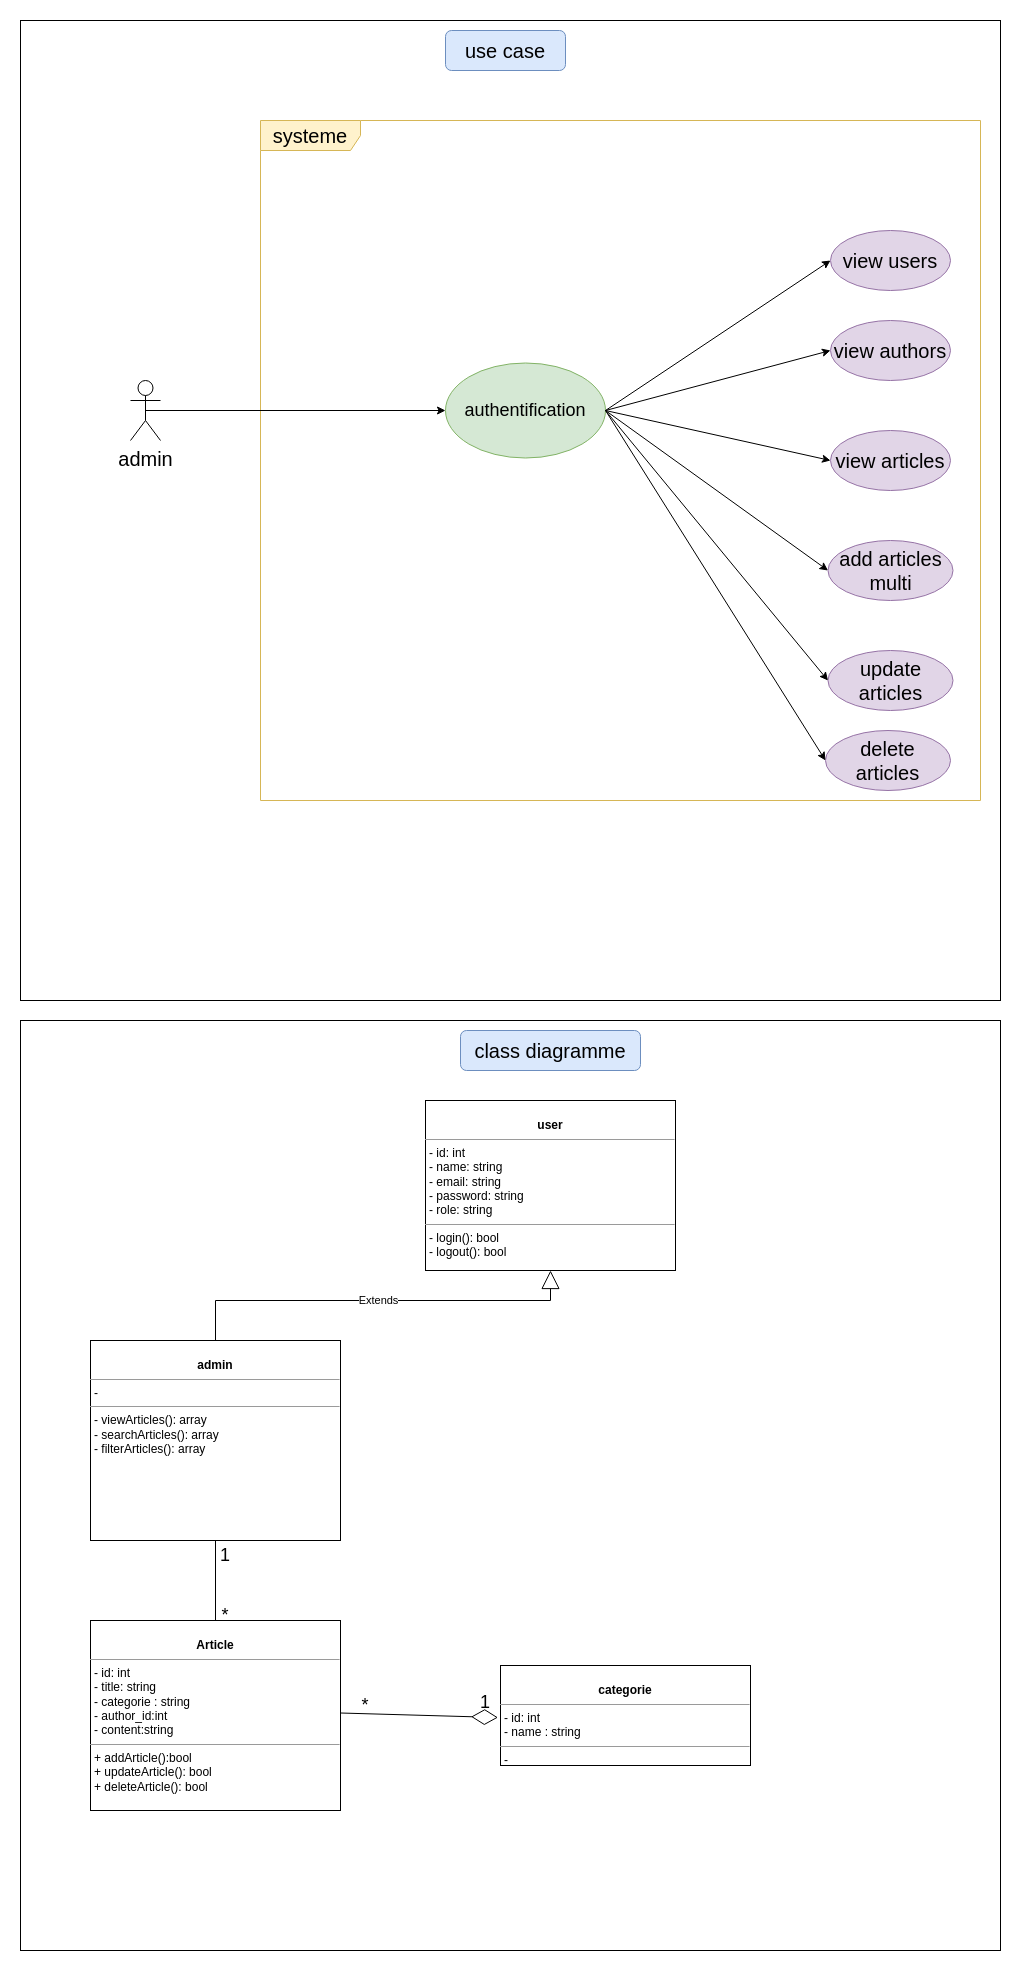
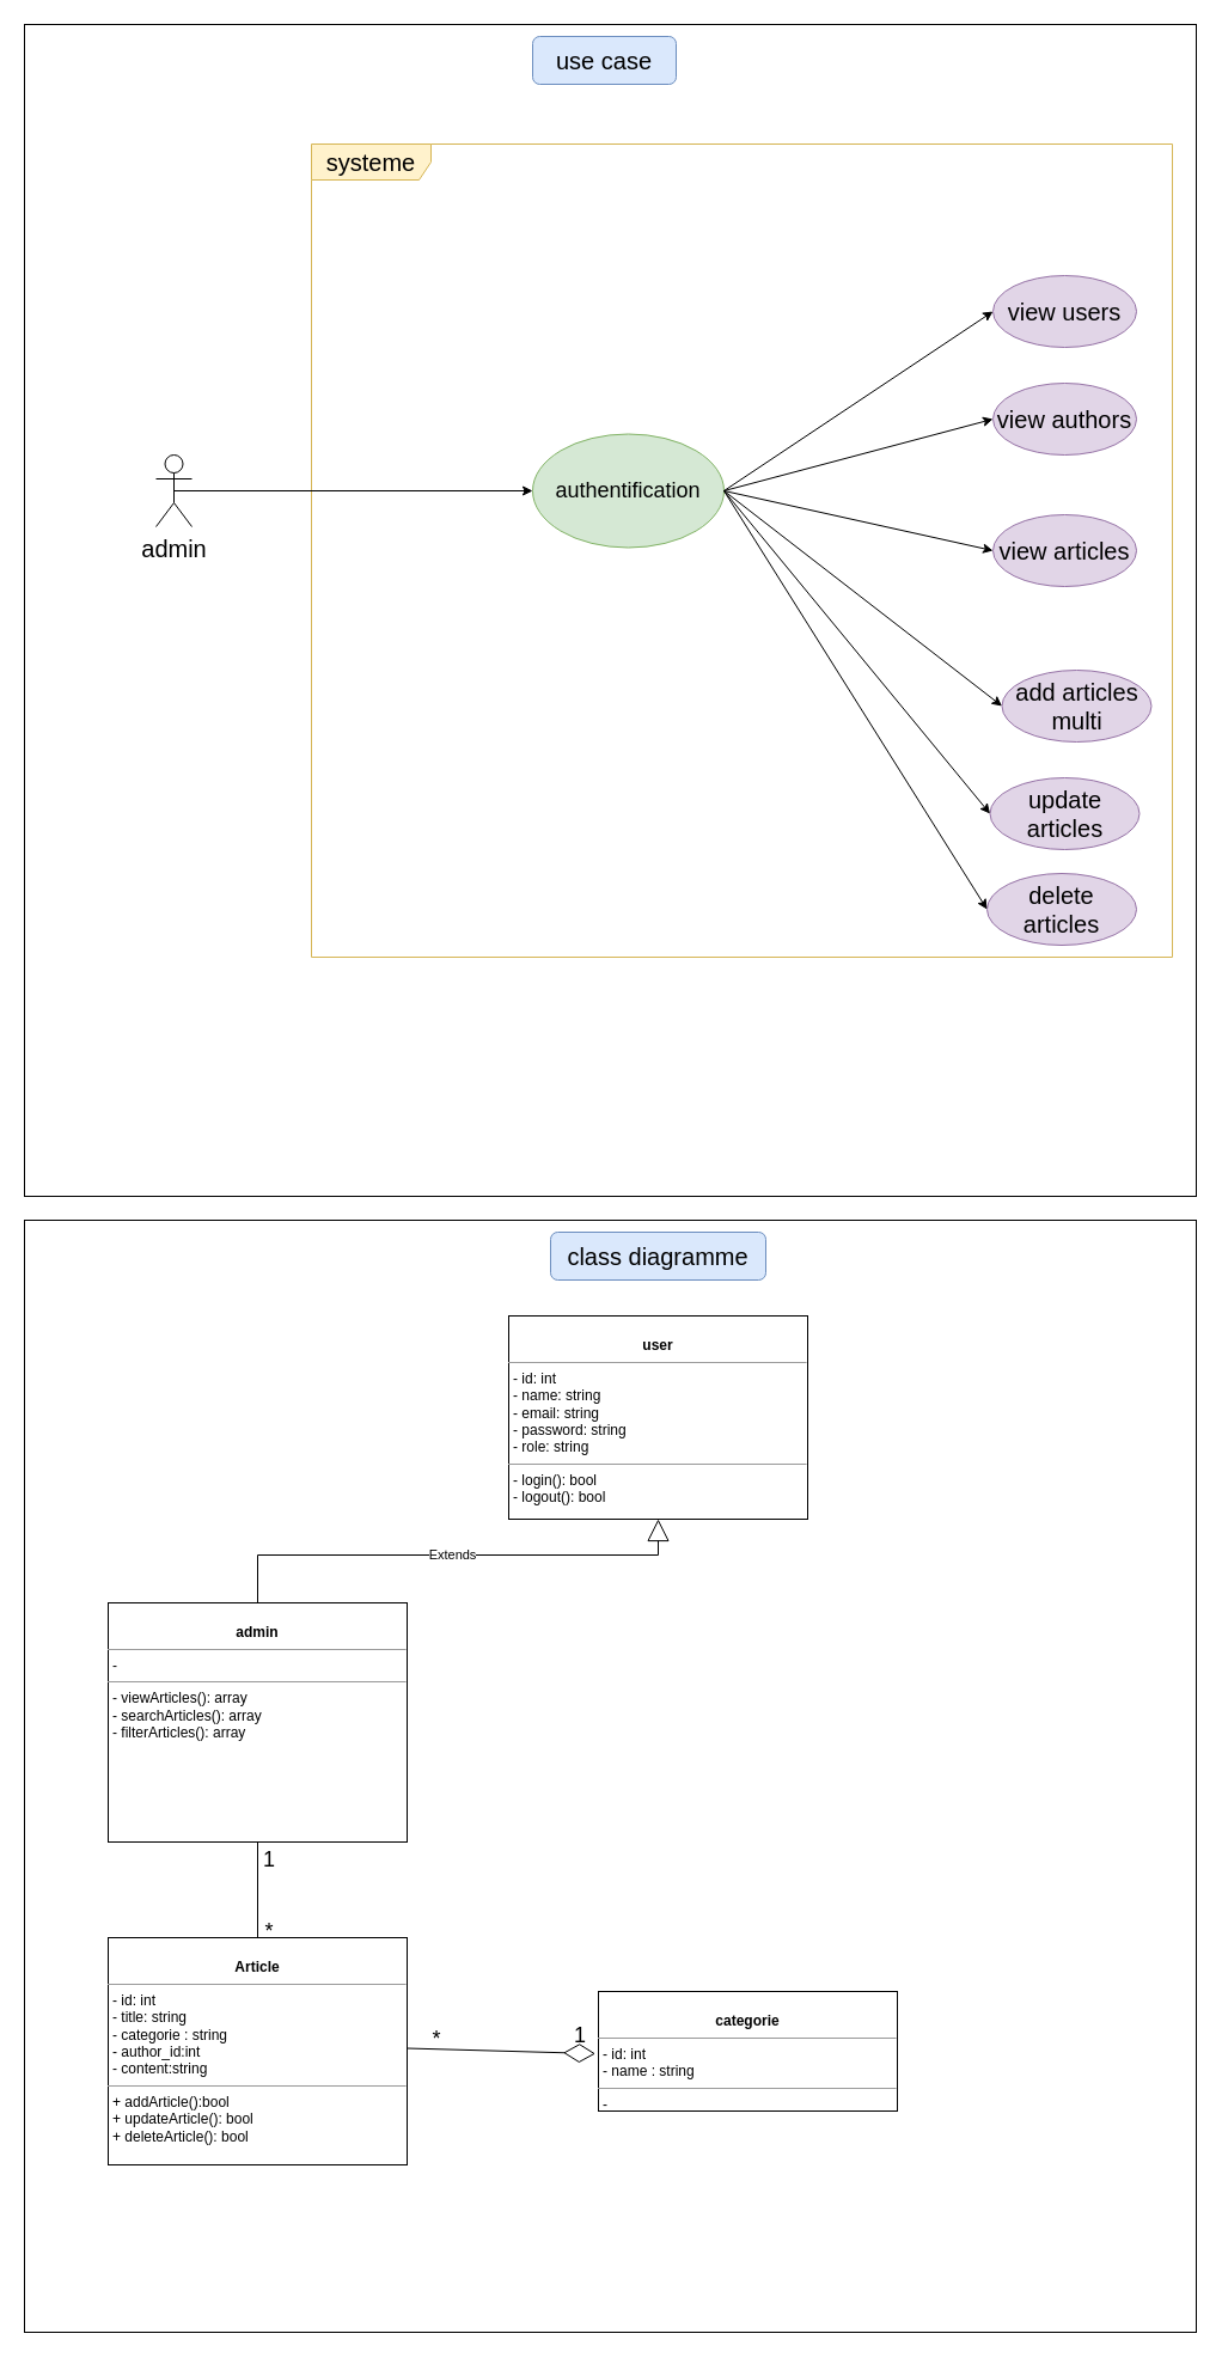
  <mxCell id="0" />
  <mxCell id="1" parent="0" />
  <mxCell id="2" value="" style="whiteSpace=wrap;html=1;aspect=fixed;" parent="1" vertex="1"><mxGeometry x="20" y="20" width="980" height="980" as="geometry" /></mxCell>
  <mxCell id="3" value="&lt;span style=&quot;font-size: 20px;&quot;&gt;use case&lt;/span&gt;" style="rounded=1;whiteSpace=wrap;html=1;fillColor=#dae8fc;strokeColor=#6c8ebf;" parent="1" vertex="1"><mxGeometry x="445" y="30" width="120" height="40" as="geometry" /></mxCell>
  <mxCell id="4" value="admin" style="shape=umlActor;verticalLabelPosition=bottom;verticalAlign=top;html=1;outlineConnect=0;fontSize=20;" parent="1" vertex="1"><mxGeometry x="130" y="380" width="30" height="60" as="geometry" /></mxCell>
  <mxCell id="5" value="systeme" style="shape=umlFrame;whiteSpace=wrap;html=1;fontSize=20;width=100;height=30;fillColor=#fff2cc;strokeColor=#d6b656;" parent="1" vertex="1"><mxGeometry x="260" y="120" width="720" height="680" as="geometry" /></mxCell>
  <mxCell id="6" value="view users" style="ellipse;whiteSpace=wrap;html=1;fontSize=20;fillColor=#e1d5e7;strokeColor=#9673a6;" parent="1" vertex="1"><mxGeometry x="830" y="230" width="120" height="60" as="geometry" /></mxCell>
  <mxCell id="7" value="view authors" style="ellipse;whiteSpace=wrap;html=1;fontSize=20;fillColor=#e1d5e7;strokeColor=#9673a6;" parent="1" vertex="1"><mxGeometry x="830" y="320" width="120" height="60" as="geometry" /></mxCell>
  <mxCell id="8" value="view articles" style="ellipse;whiteSpace=wrap;html=1;fontSize=20;fillColor=#e1d5e7;strokeColor=#9673a6;" parent="1" vertex="1"><mxGeometry x="830" y="430" width="120" height="60" as="geometry" /></mxCell>
- <mxCell id="9" value="add articles multi" style="ellipse;whiteSpace=wrap;html=1;fontSize=20;fillColor=#e1d5e7;strokeColor=#9673a6;" parent="1" vertex="1"><mxGeometry x="827.5" y="540" width="125" height="60" as="geometry" /></mxCell>
+ <mxCell id="9" value="add articles multi" style="ellipse;whiteSpace=wrap;html=1;fontSize=20;fillColor=#e1d5e7;strokeColor=#9673a6;" parent="1" vertex="1"><mxGeometry x="837.5" y="560" width="125" height="60" as="geometry" /></mxCell>
  <mxCell id="10" value="update articles" style="ellipse;whiteSpace=wrap;html=1;fontSize=20;fillColor=#e1d5e7;strokeColor=#9673a6;" parent="1" vertex="1"><mxGeometry x="827.5" y="650" width="125" height="60" as="geometry" /></mxCell>
  <mxCell id="11" value="delete articles" style="ellipse;whiteSpace=wrap;html=1;fontSize=20;fillColor=#e1d5e7;strokeColor=#9673a6;" parent="1" vertex="1"><mxGeometry x="825" y="730" width="125" height="60" as="geometry" /></mxCell>
  <mxCell id="12" value="authentification" style="ellipse;whiteSpace=wrap;html=1;fontSize=18;fillColor=#d5e8d4;strokeColor=#82b366;" parent="1" vertex="1"><mxGeometry x="445" y="362.5" width="160" height="95" as="geometry" /></mxCell>
  <mxCell id="13" value="" style="endArrow=classic;html=1;rounded=0;fontSize=18;exitX=1;exitY=0.5;exitDx=0;exitDy=0;entryX=0;entryY=0.5;entryDx=0;entryDy=0;" parent="1" source="12" target="6" edge="1"><mxGeometry width="50" height="50" relative="1" as="geometry"><mxPoint x="155" y="420" as="sourcePoint" /><mxPoint x="483" y="190" as="targetPoint" /></mxGeometry></mxCell>
  <mxCell id="14" value="" style="endArrow=classic;html=1;rounded=0;fontSize=18;exitX=1;exitY=0.5;exitDx=0;exitDy=0;entryX=0;entryY=0.5;entryDx=0;entryDy=0;" parent="1" source="12" target="7" edge="1"><mxGeometry width="50" height="50" relative="1" as="geometry"><mxPoint x="155" y="420" as="sourcePoint" /><mxPoint x="483" y="270" as="targetPoint" /></mxGeometry></mxCell>
  <mxCell id="15" value="" style="endArrow=classic;html=1;rounded=0;fontSize=18;exitX=0.5;exitY=0.5;exitDx=0;exitDy=0;exitPerimeter=0;entryX=0;entryY=0.5;entryDx=0;entryDy=0;" parent="1" source="4" target="12" edge="1"><mxGeometry width="50" height="50" relative="1" as="geometry"><mxPoint x="155" y="420" as="sourcePoint" /><mxPoint x="483" y="370" as="targetPoint" /></mxGeometry></mxCell>
  <mxCell id="16" value="" style="endArrow=classic;html=1;rounded=0;fontSize=18;exitX=1;exitY=0.5;exitDx=0;exitDy=0;entryX=0;entryY=0.5;entryDx=0;entryDy=0;" parent="1" source="12" target="9" edge="1"><mxGeometry width="50" height="50" relative="1" as="geometry"><mxPoint x="155" y="420" as="sourcePoint" /><mxPoint x="483" y="460" as="targetPoint" /></mxGeometry></mxCell>
  <mxCell id="17" value="" style="endArrow=classic;html=1;rounded=0;fontSize=18;entryX=0;entryY=0.5;entryDx=0;entryDy=0;exitX=1;exitY=0.5;exitDx=0;exitDy=0;" parent="1" source="12" target="10" edge="1"><mxGeometry width="50" height="50" relative="1" as="geometry"><mxPoint x="610" y="410" as="sourcePoint" /><mxPoint x="480" y="552" as="targetPoint" /></mxGeometry></mxCell>
  <mxCell id="18" value="" style="endArrow=classic;html=1;rounded=0;fontSize=18;exitX=1;exitY=0.5;exitDx=0;exitDy=0;entryX=0;entryY=0.5;entryDx=0;entryDy=0;" parent="1" source="12" target="11" edge="1"><mxGeometry width="50" height="50" relative="1" as="geometry"><mxPoint x="155" y="420" as="sourcePoint" /><mxPoint x="480" y="640" as="targetPoint" /></mxGeometry></mxCell>
  <mxCell id="19" value="" style="endArrow=classic;html=1;rounded=0;fontSize=18;exitX=1;exitY=0.5;exitDx=0;exitDy=0;entryX=0;entryY=0.5;entryDx=0;entryDy=0;" parent="1" source="12" target="8" edge="1"><mxGeometry width="50" height="50" relative="1" as="geometry"><mxPoint x="660" y="409.33" as="sourcePoint" /><mxPoint x="960" y="409.33" as="targetPoint" /></mxGeometry></mxCell>
  <mxCell id="20" value="" style="rounded=0;whiteSpace=wrap;html=1;fontSize=18;" parent="1" vertex="1"><mxGeometry x="20" y="1020" width="980" height="930" as="geometry" /></mxCell>
  <mxCell id="21" value="&lt;span style=&quot;font-size: 20px;&quot;&gt;class diagramme&lt;/span&gt;" style="rounded=1;whiteSpace=wrap;html=1;fillColor=#dae8fc;strokeColor=#6c8ebf;" parent="1" vertex="1"><mxGeometry x="460" y="1030" width="180" height="40" as="geometry" /></mxCell>
  <mxCell id="22" value="&lt;p style=&quot;margin:0px;margin-top:4px;text-align:center;&quot;&gt;&lt;br&gt;&lt;b&gt;user&lt;/b&gt;&lt;/p&gt;&lt;hr size=&quot;1&quot;&gt;&lt;p style=&quot;margin:0px;margin-left:4px;&quot;&gt;- id: int&lt;br&gt;- name: string&lt;/p&gt;&lt;p style=&quot;margin:0px;margin-left:4px;&quot;&gt;- email: string&lt;/p&gt;&lt;p style=&quot;margin:0px;margin-left:4px;&quot;&gt;- password: string&lt;/p&gt;&lt;p style=&quot;margin:0px;margin-left:4px;&quot;&gt;- role: string&lt;/p&gt;&lt;hr size=&quot;1&quot;&gt;&lt;p style=&quot;margin:0px;margin-left:4px;&quot;&gt;- login(): bool&lt;br&gt;&lt;/p&gt;&lt;p style=&quot;margin:0px;margin-left:4px;&quot;&gt;- logout(): bool&lt;/p&gt;" style="verticalAlign=top;align=left;overflow=fill;fontSize=12;fontFamily=Helvetica;html=1;" parent="1" vertex="1"><mxGeometry x="425" y="1100" width="250" height="170" as="geometry" /></mxCell>
  <mxCell id="23" value="&lt;p style=&quot;margin:0px;margin-top:4px;text-align:center;&quot;&gt;&lt;br&gt;&lt;b&gt;admin&lt;/b&gt;&lt;/p&gt;&lt;hr size=&quot;1&quot;&gt;&lt;p style=&quot;margin:0px;margin-left:4px;&quot;&gt;-&amp;nbsp;&lt;/p&gt;&lt;hr size=&quot;1&quot;&gt;&lt;p style=&quot;margin:0px;margin-left:4px;&quot;&gt;- viewArticles(): array&lt;br&gt;- searchArticles(): array&lt;/p&gt;&lt;p style=&quot;margin:0px;margin-left:4px;&quot;&gt;- filterArticles(): array&lt;/p&gt;" style="verticalAlign=top;align=left;overflow=fill;fontSize=12;fontFamily=Helvetica;html=1;" parent="1" vertex="1"><mxGeometry x="90" y="1340" width="250" height="200" as="geometry" /></mxCell>
  <mxCell id="24" value="&lt;p style=&quot;margin:0px;margin-top:4px;text-align:center;&quot;&gt;&lt;br&gt;&lt;b&gt;Article&lt;/b&gt;&lt;/p&gt;&lt;hr size=&quot;1&quot;&gt;&lt;p style=&quot;margin:0px;margin-left:4px;&quot;&gt;- id: int&lt;br&gt;- title: string&lt;/p&gt;&lt;p style=&quot;margin:0px;margin-left:4px;&quot;&gt;- categorie : string&lt;/p&gt;&lt;p style=&quot;margin:0px;margin-left:4px;&quot;&gt;- author_id:int&lt;/p&gt;&lt;p style=&quot;margin:0px;margin-left:4px;&quot;&gt;- content:string&lt;/p&gt;&lt;hr size=&quot;1&quot;&gt;&lt;p style=&quot;margin:0px;margin-left:4px;&quot;&gt;+ addArticle():bool&lt;br&gt;+ updateArticle(): bool&lt;/p&gt;&lt;p style=&quot;margin:0px;margin-left:4px;&quot;&gt;+ deleteArticle(): bool&lt;/p&gt;" style="verticalAlign=top;align=left;overflow=fill;fontSize=12;fontFamily=Helvetica;html=1;" parent="1" vertex="1"><mxGeometry x="90" y="1620" width="250" height="190" as="geometry" /></mxCell>
  <mxCell id="25" value="&lt;p style=&quot;margin:0px;margin-top:4px;text-align:center;&quot;&gt;&lt;br&gt;&lt;b&gt;categorie&lt;/b&gt;&lt;/p&gt;&lt;hr size=&quot;1&quot;&gt;&lt;p style=&quot;margin:0px;margin-left:4px;&quot;&gt;- id: int&lt;br&gt;- name : string&lt;/p&gt;&lt;hr size=&quot;1&quot;&gt;&lt;p style=&quot;margin:0px;margin-left:4px;&quot;&gt;-&lt;/p&gt;" style="verticalAlign=top;align=left;overflow=fill;fontSize=12;fontFamily=Helvetica;html=1;" parent="1" vertex="1"><mxGeometry x="500" y="1665" width="250" height="100" as="geometry" /></mxCell>
  <mxCell id="26" value="" style="endArrow=none;html=1;rounded=0;fontSize=18;exitX=0.5;exitY=1;exitDx=0;exitDy=0;entryX=0.5;entryY=0;entryDx=0;entryDy=0;" parent="1" source="23" target="24" edge="1"><mxGeometry width="50" height="50" relative="1" as="geometry"><mxPoint x="430" y="1480" as="sourcePoint" /><mxPoint x="480" y="1430" as="targetPoint" /><Array as="points" /></mxGeometry></mxCell>
  <mxCell id="27" value="" style="endArrow=diamondThin;endFill=0;endSize=24;html=1;rounded=0;fontSize=18;exitX=0;exitY=0.75;exitDx=0;exitDy=0;entryX=0.75;entryY=1;entryDx=0;entryDy=0;" parent="1" source="30" target="31" edge="1"><mxGeometry width="160" relative="1" as="geometry"><mxPoint x="420" y="1590" as="sourcePoint" /><mxPoint x="580" y="1590" as="targetPoint" /></mxGeometry></mxCell>
  <mxCell id="28" value="1" style="text;html=1;strokeColor=none;fillColor=none;align=center;verticalAlign=middle;whiteSpace=wrap;rounded=0;fontSize=18;" parent="1" vertex="1"><mxGeometry x="200" y="1540" width="50" height="30" as="geometry" /></mxCell>
  <mxCell id="29" value="*" style="text;html=1;strokeColor=none;fillColor=none;align=center;verticalAlign=middle;whiteSpace=wrap;rounded=0;fontSize=18;" vertex="1" parent="1"><mxGeometry x="200" y="1600" width="50" height="30" as="geometry" /></mxCell>
  <mxCell id="30" value="*" style="text;html=1;strokeColor=none;fillColor=none;align=center;verticalAlign=middle;whiteSpace=wrap;rounded=0;fontSize=18;" vertex="1" parent="1"><mxGeometry x="340" y="1690" width="50" height="30" as="geometry" /></mxCell>
  <mxCell id="31" value="1" style="text;html=1;strokeColor=none;fillColor=none;align=center;verticalAlign=middle;whiteSpace=wrap;rounded=0;fontSize=18;" vertex="1" parent="1"><mxGeometry x="460" y="1687" width="50" height="30" as="geometry" /></mxCell>
  <mxCell id="32" value="Extends" style="endArrow=block;endSize=16;endFill=0;html=1;rounded=0;exitX=0.5;exitY=0;exitDx=0;exitDy=0;entryX=0.5;entryY=1;entryDx=0;entryDy=0;" edge="1" parent="1" source="23" target="22"><mxGeometry width="160" relative="1" as="geometry"><mxPoint x="440" y="1300" as="sourcePoint" /><mxPoint x="600" y="1300" as="targetPoint" /><Array as="points"><mxPoint x="215" y="1300" /><mxPoint x="550" y="1300" /></Array></mxGeometry></mxCell>
